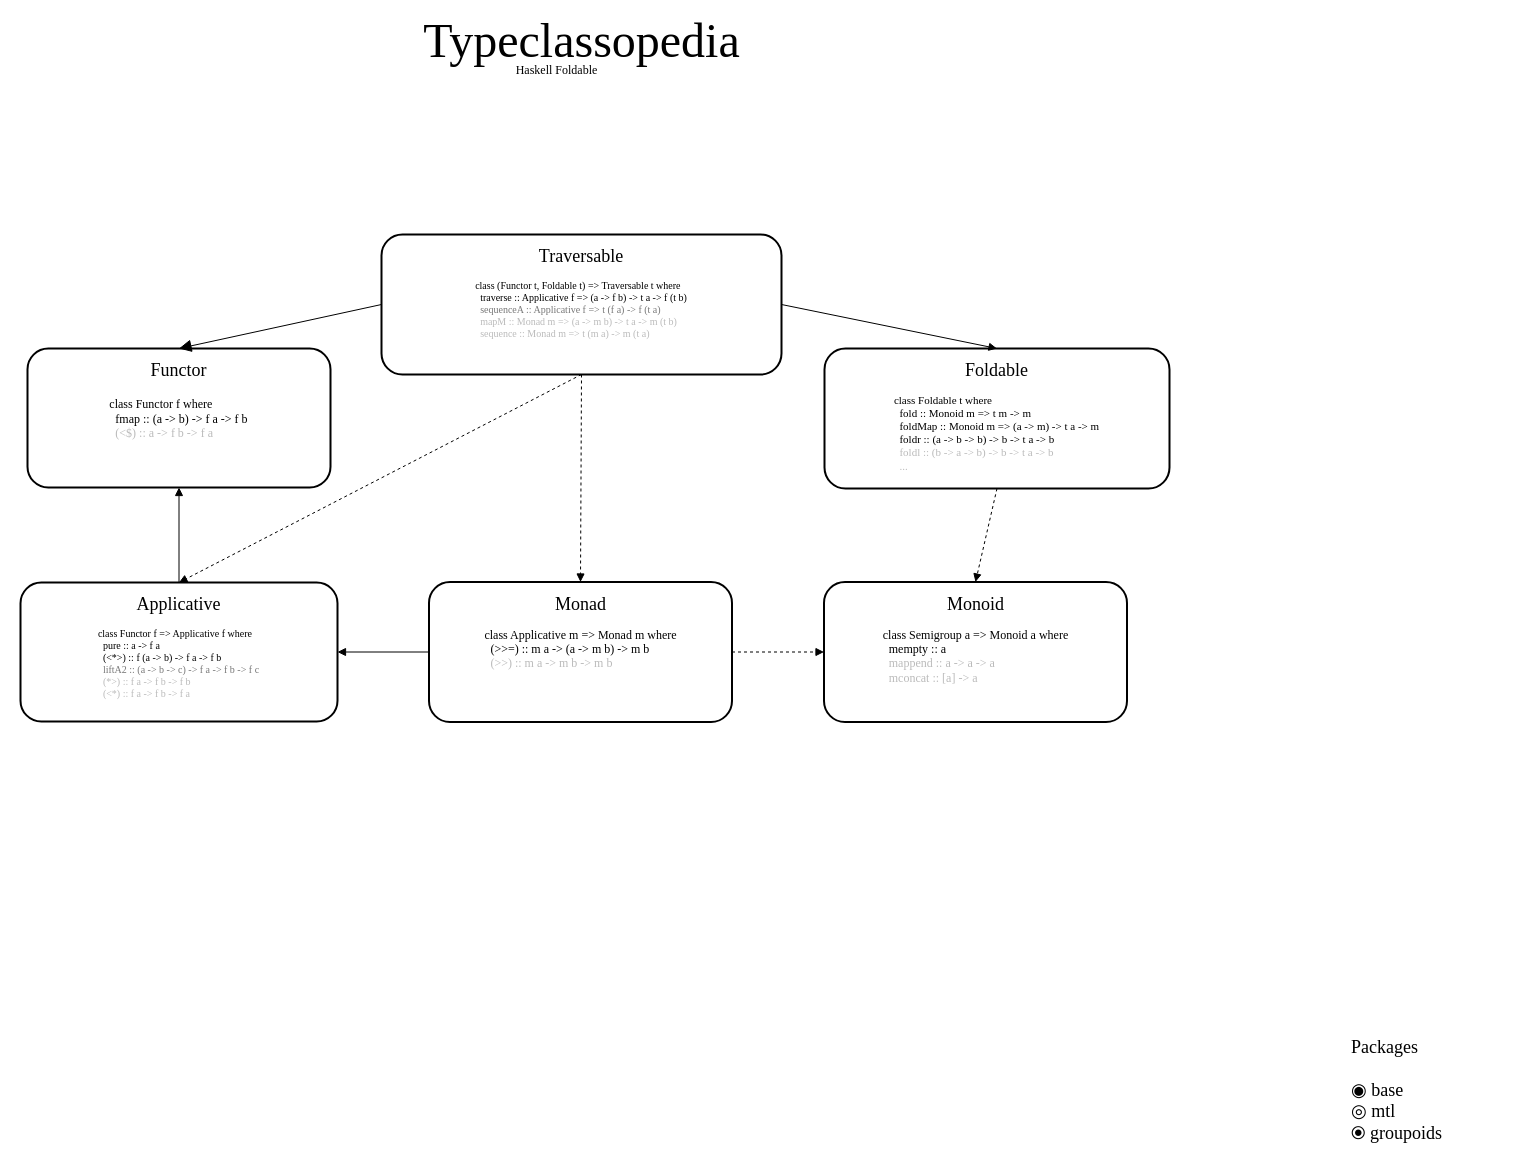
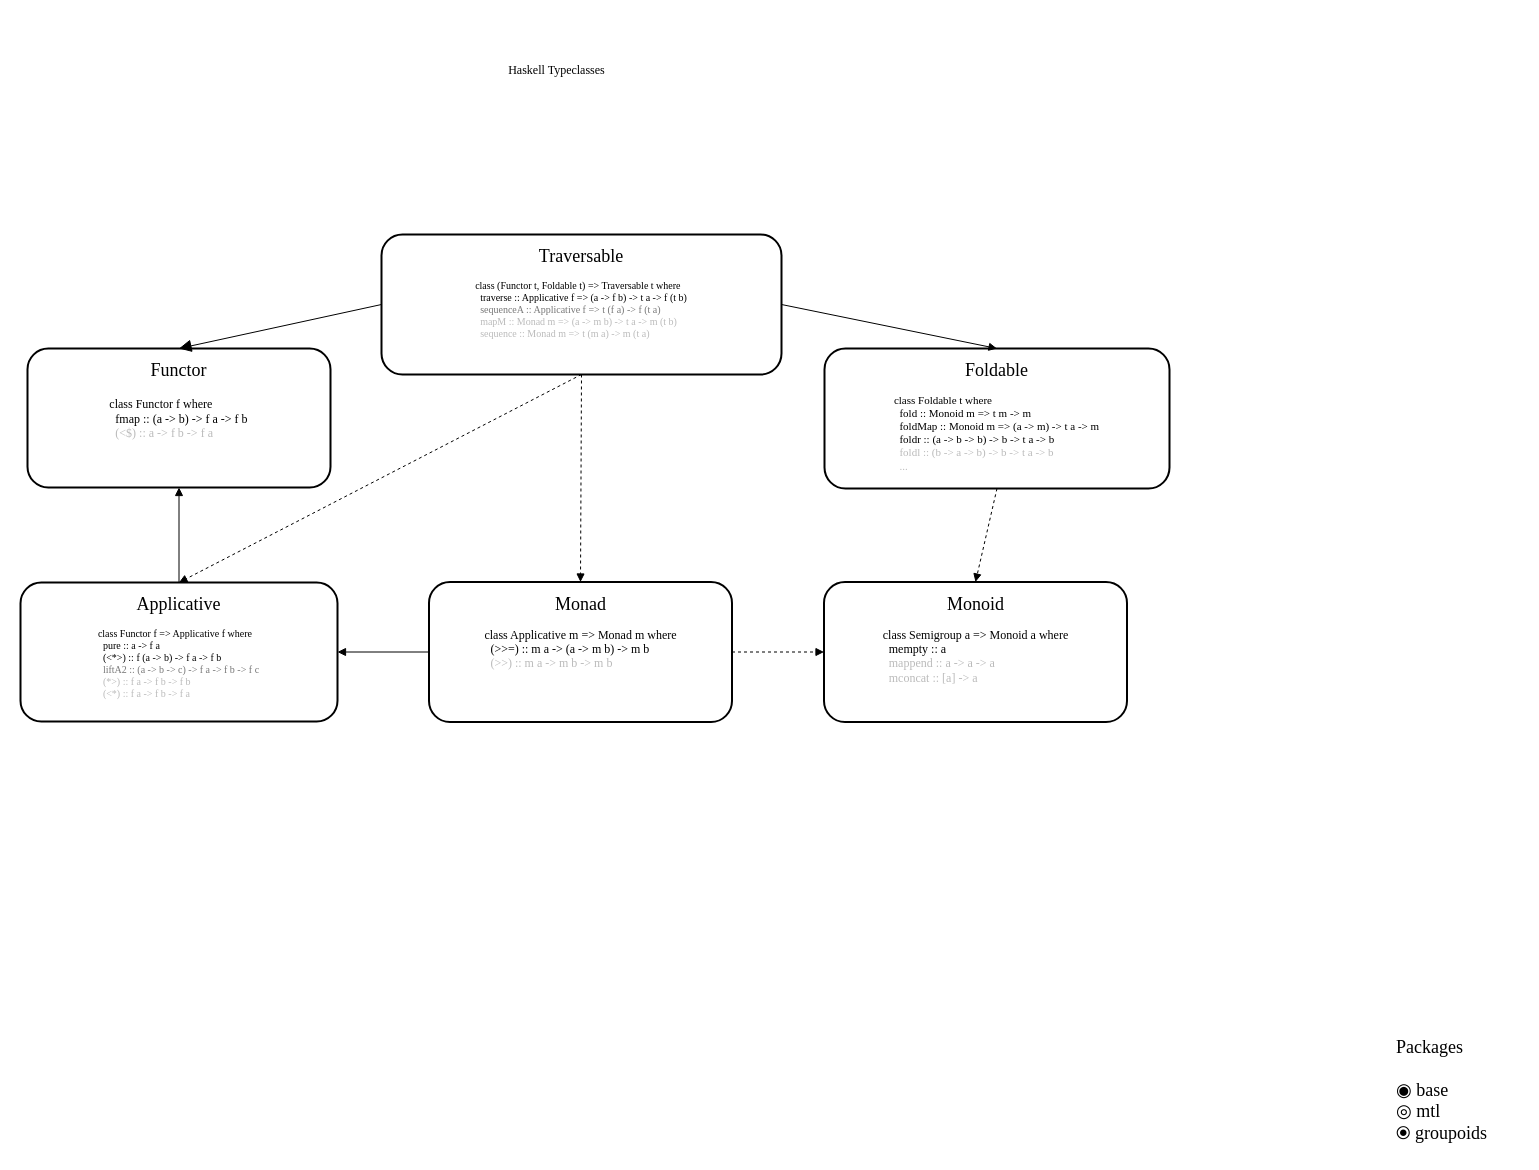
  <mxCell id="0" />
  <mxCell id="1" parent="0" />
  <mxCell id="2" style="edgeStyle=none;rounded=0;comic=0;orthogonalLoop=1;jettySize=auto;html=1;exitX=0;exitY=0.5;exitDx=0;exitDy=0;entryX=0.5;entryY=0;entryDx=0;entryDy=0;shadow=0;endArrow=block;endFill=1;strokeWidth=1;fontFamily=Fira Code;fontSize=15;endSize=10;startSize=10;jumpSize=6;" parent="1" source="14" target="6" edge="1"><mxGeometry relative="1" as="geometry" /></mxCell>
- <mxCell id="3" value="Typeclassopedia" style="text;strokeColor=none;fillColor=none;html=1;fontSize=48;fontStyle=0;verticalAlign=middle;align=center;fontFamily=Merriweather;" parent="1" vertex="1"><mxGeometry x="366" y="20" width="430" height="40" as="geometry" /></mxCell>
  <mxCell id="4" value="" style="edgeStyle=none;rounded=0;comic=0;orthogonalLoop=1;jettySize=auto;html=1;shadow=0;endArrow=block;endFill=1;strokeWidth=1;fontFamily=Fira Code;fontSize=15;exitX=0.5;exitY=0;exitDx=0;exitDy=0;" parent="1" target="6" edge="1" source="5"><mxGeometry relative="1" as="geometry"><mxPoint x="186" y="581.5" as="sourcePoint" /></mxGeometry></mxCell>
  <mxCell id="5" value="&lt;div&gt;&lt;font style=&quot;font-size: 18px&quot; face=&quot;Merriweather&quot;&gt;Applicative&lt;/font&gt;&lt;/div&gt;&lt;div style=&quot;font-size: 10px&quot;&gt;&lt;font style=&quot;font-size: 10px&quot; face=&quot;Fira Code&quot;&gt;&lt;br&gt;&lt;/font&gt;&lt;/div&gt;&lt;div style=&quot;font-size: 10px&quot; align=&quot;left&quot;&gt;class Functor f =&amp;gt; Applicative f where&lt;br&gt;&amp;nbsp; pure :: a -&amp;gt; f a&lt;br&gt;&amp;nbsp; (&amp;lt;*&amp;gt;) :: f (a -&amp;gt; b) -&amp;gt; f a -&amp;gt; f b&lt;br&gt;&lt;font color=&quot;#777&quot;&gt;&amp;nbsp; &lt;/font&gt;&lt;font color=&quot;#bbb&quot;&gt;&lt;font color=&quot;#777&quot;&gt;liftA2 :: (a -&amp;gt; b -&amp;gt; c) -&amp;gt; f a -&amp;gt; f b -&amp;gt; f c&lt;/font&gt;&lt;br&gt;&amp;nbsp; (*&amp;gt;) :: f a -&amp;gt; f b -&amp;gt; f b&lt;br&gt;&amp;nbsp; (&amp;lt;*) :: f a -&amp;gt; f b -&amp;gt; f a&lt;/font&gt;&lt;/div&gt;" style="rounded=1;whiteSpace=wrap;html=1;fillColor=none;gradientColor=none;fontFamily=Fira Code;align=center;strokeWidth=2;verticalAlign=top;spacingTop=5;" parent="1" vertex="1"><mxGeometry x="20" y="582" width="317" height="139" as="geometry" /></mxCell>
  <mxCell id="6" value="&lt;div&gt;&lt;font style=&quot;font-size: 18px&quot; face=&quot;Merriweather&quot;&gt;Functor&lt;/font&gt;&lt;/div&gt;&lt;div style=&quot;font-size: 13px&quot;&gt;&lt;font style=&quot;font-size: 13px&quot; face=&quot;Fira Code&quot;&gt;&lt;br&gt;&lt;/font&gt;&lt;/div&gt;&lt;div align=&quot;left&quot;&gt;&lt;font style=&quot;font-size: 12px&quot;&gt;class Functor f where&lt;br&gt;&amp;nbsp; fmap :: (a -&amp;gt; b) -&amp;gt; f a -&amp;gt; f b&lt;br&gt;&lt;font style=&quot;font-size: 12px&quot; color=&quot;#bbb&quot;&gt;&amp;nbsp; (&amp;lt;$) :: a -&amp;gt; f b -&amp;gt; f a&lt;/font&gt;&lt;/font&gt;&lt;/div&gt;" style="rounded=1;whiteSpace=wrap;html=1;fillColor=none;gradientColor=none;fontFamily=Fira Code;align=center;strokeWidth=2;verticalAlign=top;spacingTop=5;" parent="1" vertex="1"><mxGeometry x="27" y="348" width="303" height="139" as="geometry" /></mxCell>
  <mxCell id="7" style="edgeStyle=none;rounded=0;comic=0;orthogonalLoop=1;jettySize=auto;html=1;exitX=0;exitY=0.5;exitDx=0;exitDy=0;entryX=1;entryY=0.5;entryDx=0;entryDy=0;shadow=0;endFill=1;strokeWidth=1;fontFamily=Fira Code;fontSize=15;endArrow=block;" parent="1" source="9" target="5" edge="1"><mxGeometry relative="1" as="geometry" /></mxCell>
  <mxCell id="8" style="edgeStyle=none;rounded=0;comic=0;orthogonalLoop=1;jettySize=auto;html=1;exitX=1;exitY=0.5;exitDx=0;exitDy=0;entryX=0;entryY=0.5;entryDx=0;entryDy=0;shadow=0;endArrow=block;endFill=1;strokeWidth=1;fontFamily=Fira Code;fontSize=15;dashed=1;" parent="1" source="9" target="10" edge="1"><mxGeometry relative="1" as="geometry" /></mxCell>
  <mxCell id="9" value="&lt;div&gt;&lt;font style=&quot;font-size: 18px&quot; face=&quot;Merriweather&quot;&gt;Monad&lt;/font&gt;&lt;/div&gt;&lt;div style=&quot;font-size: 10px&quot;&gt;&lt;font style=&quot;font-size: 10px&quot; face=&quot;Fira Code&quot;&gt;&lt;br&gt;&lt;/font&gt;&lt;/div&gt;&lt;div align=&quot;left&quot;&gt;class Applicative m =&amp;gt; Monad m where&lt;br&gt;&amp;nbsp; (&amp;gt;&amp;gt;=) :: m a -&amp;gt; (a -&amp;gt; m b) -&amp;gt; m b&lt;br&gt;&amp;nbsp; &lt;font color=&quot;#bbb&quot;&gt;(&amp;gt;&amp;gt;) :: m a -&amp;gt; m b -&amp;gt; m b&lt;/font&gt;&lt;/div&gt;" style="rounded=1;whiteSpace=wrap;html=1;fillColor=none;gradientColor=none;fontFamily=Fira Code;align=center;strokeWidth=2;verticalAlign=top;spacingTop=5;" parent="1" vertex="1"><mxGeometry x="428.5" y="581.5" width="303" height="140" as="geometry" /></mxCell>
  <mxCell id="10" value="&lt;div&gt;&lt;font style=&quot;font-size: 18px&quot; face=&quot;Merriweather&quot;&gt;Monoid&lt;/font&gt;&lt;/div&gt;&lt;div style=&quot;font-size: 10px&quot;&gt;&lt;font style=&quot;font-size: 10px&quot; face=&quot;Fira Code&quot;&gt;&lt;br&gt;&lt;/font&gt;&lt;/div&gt;&lt;div align=&quot;left&quot;&gt;class Semigroup a =&amp;gt; Monoid a where&lt;br&gt;&amp;nbsp; mempty :: a&lt;br&gt;&amp;nbsp; &lt;font color=&quot;#bbb&quot;&gt;mappend :: a -&amp;gt; a -&amp;gt; a&lt;br&gt;&amp;nbsp; mconcat :: [a] -&amp;gt; a&lt;/font&gt;&lt;/div&gt;" style="rounded=1;whiteSpace=wrap;html=1;fillColor=none;gradientColor=none;fontFamily=Fira Code;align=center;strokeWidth=2;verticalAlign=top;spacingTop=5;" parent="1" vertex="1"><mxGeometry x="823.5" y="581.5" width="303" height="140" as="geometry" /></mxCell>
  <mxCell id="11" style="edgeStyle=none;rounded=0;comic=0;orthogonalLoop=1;jettySize=auto;html=1;exitX=0.5;exitY=1;exitDx=0;exitDy=0;entryX=0.5;entryY=0;entryDx=0;entryDy=0;shadow=0;endArrow=block;endFill=1;strokeWidth=1;fontFamily=Fira Code;fontSize=15;dashed=1;" parent="1" source="14" target="9" edge="1"><mxGeometry relative="1" as="geometry" /></mxCell>
  <mxCell id="12" style="edgeStyle=none;rounded=0;comic=0;orthogonalLoop=1;jettySize=auto;html=1;exitX=0.5;exitY=1;exitDx=0;exitDy=0;shadow=0;dashed=1;endArrow=block;endFill=1;strokeWidth=1;fontFamily=Fira Code;fontSize=15;entryX=0.5;entryY=0;entryDx=0;entryDy=0;" parent="1" source="14" target="5" edge="1"><mxGeometry relative="1" as="geometry"><mxPoint x="265" y="537" as="targetPoint" /></mxGeometry></mxCell>
  <mxCell id="13" style="edgeStyle=none;rounded=0;comic=0;orthogonalLoop=1;jettySize=auto;html=1;exitX=1;exitY=0.5;exitDx=0;exitDy=0;entryX=0.5;entryY=0;entryDx=0;entryDy=0;shadow=0;endArrow=block;endFill=1;strokeWidth=1;fontFamily=Fira Code;fontSize=15;" parent="1" source="14" target="16" edge="1"><mxGeometry relative="1" as="geometry" /></mxCell>
  <mxCell id="14" value="&lt;div&gt;&lt;font style=&quot;font-size: 18px&quot; face=&quot;Merriweather&quot;&gt;Traversable&lt;/font&gt;&lt;/div&gt;&lt;div style=&quot;font-size: 10px&quot;&gt;&lt;font style=&quot;font-size: 10px&quot; face=&quot;Fira Code&quot;&gt;&lt;br&gt;&lt;/font&gt;&lt;/div&gt;&lt;div style=&quot;font-size: 10px&quot; align=&quot;left&quot;&gt;class (Functor t, Foldable t) =&amp;gt; Traversable t where&lt;br&gt;&amp;nbsp; traverse :: Applicative f =&amp;gt; (a -&amp;gt; f b) -&amp;gt; t a -&amp;gt; f (t b)&lt;br&gt;&lt;font color=&quot;#777&quot;&gt;&amp;nbsp; sequenceA :: Applicative f =&amp;gt; t (f a) -&amp;gt; f (t a)&lt;/font&gt;&lt;br&gt;&amp;nbsp; &lt;font color=&quot;#BBBBBB&quot;&gt;mapM :: Monad m =&amp;gt; (a -&amp;gt; m b) -&amp;gt; t a -&amp;gt; m (t b)&lt;br&gt;&amp;nbsp; sequence :: Monad m =&amp;gt; t (m a) -&amp;gt; m (t a)&lt;/font&gt;&lt;/div&gt;" style="rounded=1;whiteSpace=wrap;html=1;fillColor=none;gradientColor=none;fontFamily=Fira Code;align=center;strokeWidth=2;verticalAlign=top;spacingTop=5;" parent="1" vertex="1"><mxGeometry x="381" y="234" width="400" height="140" as="geometry" /></mxCell>
  <mxCell id="15" style="edgeStyle=none;rounded=0;comic=0;orthogonalLoop=1;jettySize=auto;html=1;exitX=0.5;exitY=1;exitDx=0;exitDy=0;entryX=0.5;entryY=0;entryDx=0;entryDy=0;shadow=0;endArrow=block;endFill=1;strokeWidth=1;fontFamily=Fira Code;fontSize=15;dashed=1;" parent="1" source="16" target="10" edge="1"><mxGeometry relative="1" as="geometry" /></mxCell>
  <mxCell id="16" value="&lt;div&gt;&lt;font style=&quot;font-size: 18px&quot; face=&quot;Merriweather&quot;&gt;Foldable&lt;/font&gt;&lt;/div&gt;&lt;div style=&quot;font-size: 10px&quot;&gt;&lt;font style=&quot;font-size: 10px&quot; face=&quot;Fira Code&quot;&gt;&lt;br&gt;&lt;/font&gt;&lt;/div&gt;&lt;div style=&quot;font-size: 11px&quot; align=&quot;left&quot;&gt;&lt;font style=&quot;font-size: 11px&quot;&gt;class Foldable t where&lt;br&gt;&amp;nbsp; fold :: Monoid m =&amp;gt; t m -&amp;gt; m&lt;br&gt;&amp;nbsp; foldMap :: Monoid m =&amp;gt; (a -&amp;gt; m) -&amp;gt; t a -&amp;gt; m&lt;/font&gt;&lt;/div&gt;&lt;div style=&quot;font-size: 11px&quot; align=&quot;left&quot;&gt;&lt;font style=&quot;font-size: 11px&quot;&gt;&amp;nbsp; foldr :: (a -&amp;gt; b -&amp;gt; b) -&amp;gt; b -&amp;gt; t a -&amp;gt; b&lt;br&gt;&lt;font style=&quot;font-size: 11px&quot; color=&quot;#bbb&quot;&gt;&amp;nbsp; foldl :: (b -&amp;gt; a -&amp;gt; b) -&amp;gt; b -&amp;gt; t a -&amp;gt; b&lt;/font&gt;&lt;br&gt;&lt;/font&gt;&lt;/div&gt;&lt;div style=&quot;font-size: 11px&quot; align=&quot;left&quot;&gt;&lt;font style=&quot;font-size: 11px&quot;&gt;&lt;font style=&quot;font-size: 11px&quot; color=&quot;#bbb&quot;&gt;&amp;nbsp; ...&lt;/font&gt;&lt;br&gt;&lt;/font&gt;&lt;/div&gt;" style="rounded=1;whiteSpace=wrap;html=1;fillColor=none;gradientColor=none;fontFamily=Fira Code;align=center;strokeWidth=2;verticalAlign=top;spacingTop=5;" parent="1" vertex="1"><mxGeometry x="824" y="348" width="345" height="140" as="geometry" /></mxCell>
- <mxCell id="17" value="Haskell Foldable" style="text;html=1;strokeColor=none;fillColor=none;align=center;verticalAlign=middle;whiteSpace=wrap;rounded=0;fontFamily=Fira Code;" parent="1" vertex="1"><mxGeometry x="483" y="60" width="147" height="20" as="geometry" /></mxCell>
- <mxCell id="18" value="&lt;p style=&quot;line-height: 50%&quot;&gt;&lt;/p&gt;&lt;div style=&quot;font-size: 18px&quot; align=&quot;left&quot;&gt;&lt;font style=&quot;font-size: 18px&quot;&gt;Packages&lt;/font&gt;&lt;/div&gt;&lt;div style=&quot;font-size: 18px&quot; align=&quot;left&quot;&gt;&lt;font style=&quot;font-size: 18px&quot;&gt;&lt;br&gt;&lt;/font&gt;&lt;/div&gt;&lt;div style=&quot;font-size: 18px&quot; align=&quot;left&quot;&gt;&lt;font style=&quot;font-size: 18px&quot;&gt;◉ base&lt;br style=&quot;font-size: 18px&quot;&gt;&lt;/font&gt;&lt;/div&gt;&lt;div style=&quot;font-size: 18px&quot; align=&quot;left&quot;&gt;&lt;font style=&quot;font-size: 18px&quot;&gt;◎ mtl&lt;br style=&quot;font-size: 18px&quot;&gt;&lt;/font&gt;&lt;/div&gt;&lt;div style=&quot;font-size: 18px&quot;&gt;&lt;div style=&quot;font-size: 18px&quot; align=&quot;left&quot;&gt;&lt;font style=&quot;font-size: 18px&quot;&gt;⦿ groupoids&lt;br style=&quot;font-size: 18px&quot;&gt;&lt;/font&gt;&lt;/div&gt;&lt;/div&gt;&lt;p&gt;&lt;/p&gt;" style="text;html=1;strokeColor=none;fillColor=none;align=left;verticalAlign=middle;whiteSpace=wrap;rounded=0;fontFamily=Merriweater;fontSize=18;" vertex="1" parent="1"><mxGeometry x="1348.5" y="1031.5" width="123" height="116" as="geometry" /></mxCell>
+ <mxCell id="17" value="Haskell Typeclasses" style="text;html=1;strokeColor=none;fillColor=none;align=center;verticalAlign=middle;whiteSpace=wrap;rounded=0;fontFamily=Fira Code;" parent="1" vertex="1"><mxGeometry x="483" y="60" width="147" height="20" as="geometry" /></mxCell>
+ <mxCell id="18" value="&lt;p style=&quot;line-height: 50%&quot;&gt;&lt;/p&gt;&lt;div style=&quot;font-size: 18px&quot; align=&quot;left&quot;&gt;&lt;font style=&quot;font-size: 18px&quot;&gt;Packages&lt;/font&gt;&lt;/div&gt;&lt;div style=&quot;font-size: 18px&quot; align=&quot;left&quot;&gt;&lt;font style=&quot;font-size: 18px&quot;&gt;&lt;br&gt;&lt;/font&gt;&lt;/div&gt;&lt;div style=&quot;font-size: 18px&quot; align=&quot;left&quot;&gt;&lt;font style=&quot;font-size: 18px&quot;&gt;◉ base&lt;br style=&quot;font-size: 18px&quot;&gt;&lt;/font&gt;&lt;/div&gt;&lt;div style=&quot;font-size: 18px&quot; align=&quot;left&quot;&gt;&lt;font style=&quot;font-size: 18px&quot;&gt;◎ mtl&lt;br style=&quot;font-size: 18px&quot;&gt;&lt;/font&gt;&lt;/div&gt;&lt;div style=&quot;font-size: 18px&quot;&gt;&lt;div style=&quot;font-size: 18px&quot; align=&quot;left&quot;&gt;&lt;font style=&quot;font-size: 18px&quot;&gt;⦿ groupoids&lt;br style=&quot;font-size: 18px&quot;&gt;&lt;/font&gt;&lt;/div&gt;&lt;/div&gt;&lt;p&gt;&lt;/p&gt;" style="text;html=1;strokeColor=none;fillColor=none;align=left;verticalAlign=middle;whiteSpace=wrap;rounded=0;fontFamily=Merriweater;fontSize=18;" vertex="1" parent="1"><mxGeometry x="1393.5" y="1031.5" width="123" height="116" as="geometry" /></mxCell>
